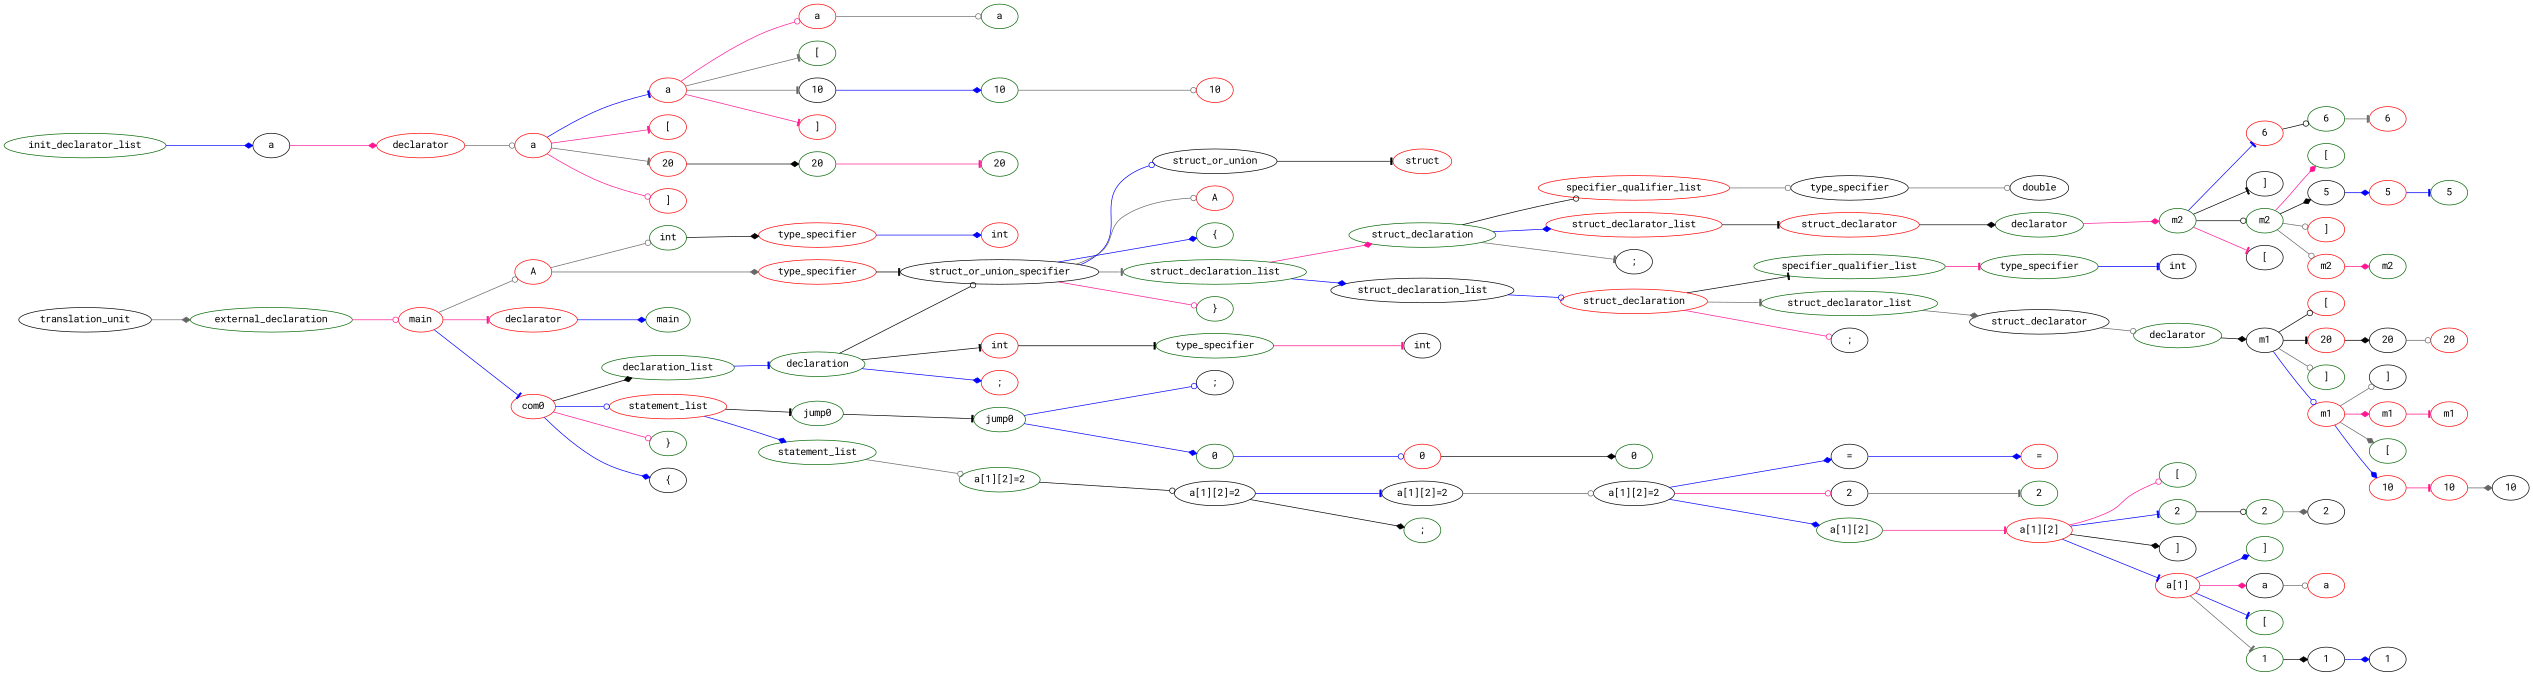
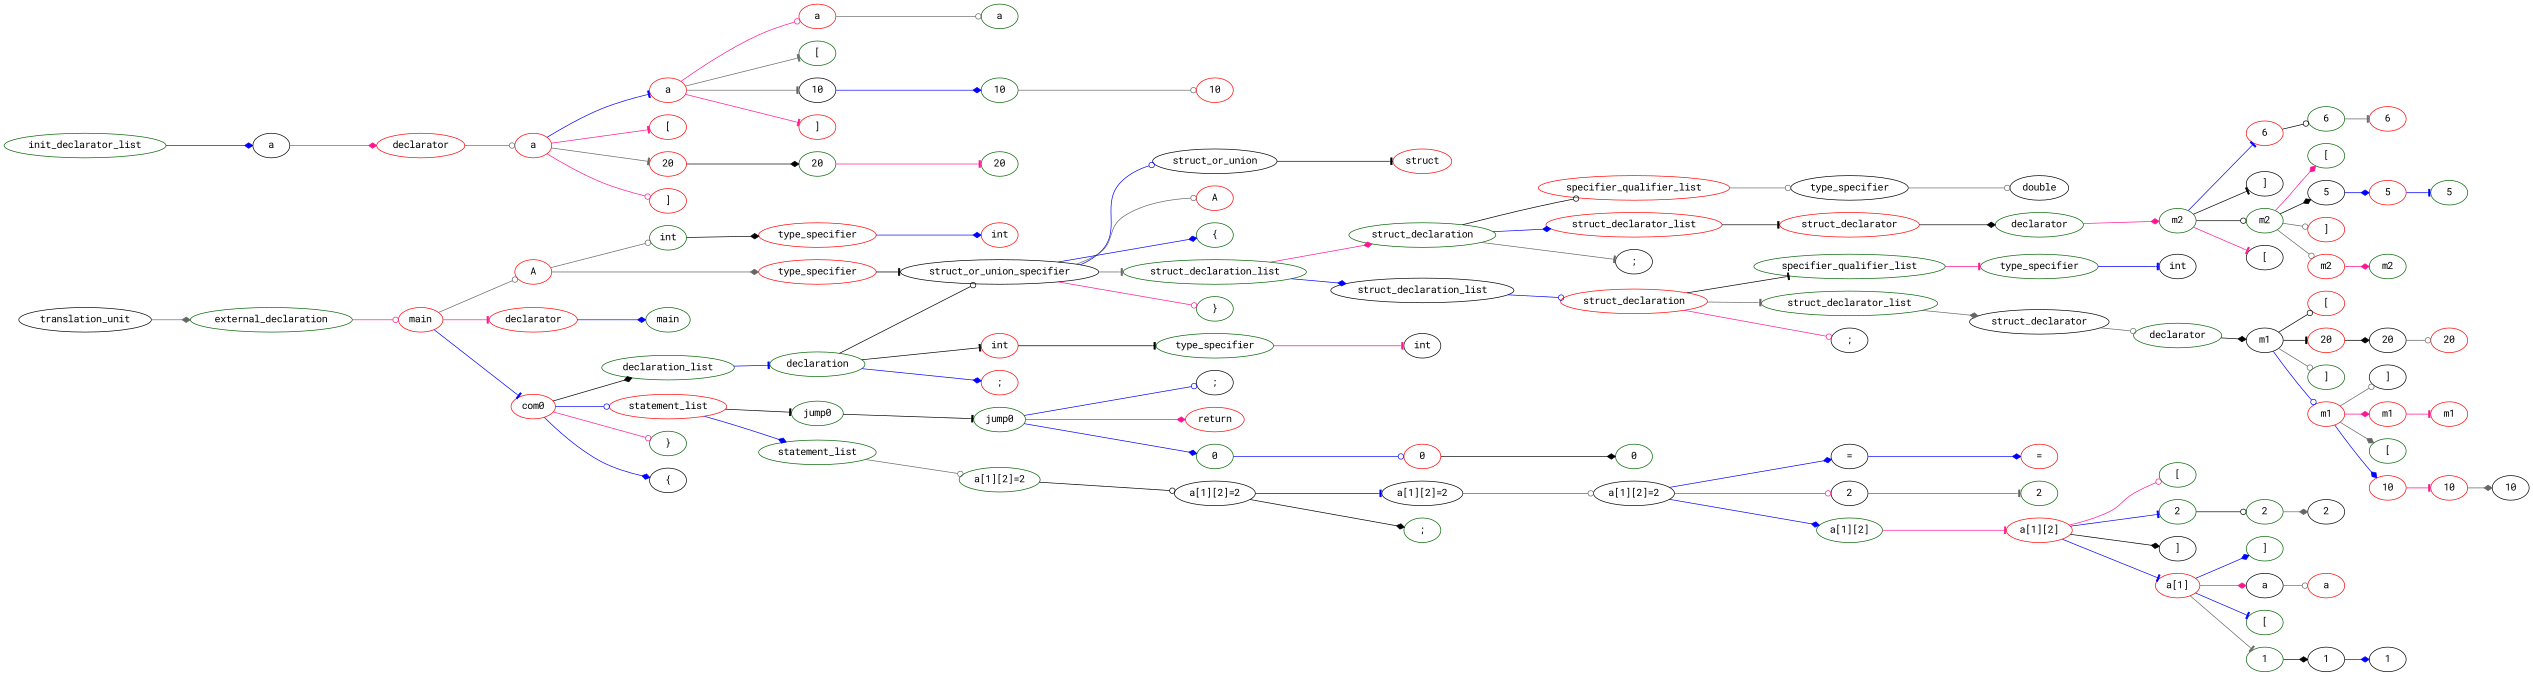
  digraph {
    fontname="Roboto Mono"
    rankdir=LR
    node [color=darkgreen fontname="Roboto Mono"]
    edge [arrowhead=diamond color=blue fontname="Roboto Mono"]
    n1 [color=black label=translation_unit]
    n2 [label=external_declaration]
    n3 [color=red label=main]
    n4 [color=red label=A]
    n5 [color=red label=declarator]
    n6 [color=red label=com0]
    n7 [color=red label=type_specifier]
    n8 [label=int]
    n9 [label=main]
    n10 [color=black label="{"]
    n11 [label=declaration_list]
    n12 [color=red label=statement_list]
    n13 [label="}"]
    n14 [color=black label=struct_or_union_specifier]
    n15 [color=red label=type_specifier]
    n16 [color=black label=struct_or_union]
    n17 [color=red label=A]
    n18 [label="{"]
    n19 [label=struct_declaration_list]
    n20 [label="}"]
    n21 [color=red label=struct]
    n22 [color=black label=struct_declaration_list]
    n23 [label=struct_declaration]
    n24 [color=red label=struct_declaration]
    n25 [color=red label=specifier_qualifier_list]
    n26 [color=red label=struct_declarator_list]
    n27 [color=black label=";"]
    n28 [label=specifier_qualifier_list]
    n29 [label=struct_declarator_list]
    n30 [color=black label=";"]
    n31 [label=type_specifier]
    n32 [color=black label=struct_declarator]
    n33 [color=black label=int]
    n34 [label=declarator]
    n35 [color=black label=m1]
    n36 [color=red label=m1]
    n37 [color=red label="["]
    n38 [color=red label=20]
    n39 [label="]"]
    n40 [color=red label=m1]
    n41 [label="["]
    n42 [color=red label=10]
    n43 [color=black label="]"]
    n44 [color=black label=20]
    n45 [color=red label=m1]
    n46 [color=red label=10]
    n47 [color=black label=10]
    n48 [color=red label=20]
    n49 [color=black label=type_specifier]
    n50 [color=red label=struct_declarator]
    n51 [color=black label=double]
    n52 [label=declarator]
    n53 [label=m2]
    n54 [label=m2]
    n55 [color=black label="["]
    n56 [color=red label=6]
    n57 [color=black label="]"]
    n58 [color=red label=m2]
    n59 [label="["]
    n60 [color=black label=5]
    n61 [color=red label="]"]
    n62 [label=6]
    n63 [label=m2]
    n64 [color=red label=5]
    n65 [label=5]
    n66 [color=red label=6]
    n67 [color=red label=int]
    n68 [label=declaration]
    n69 [label=statement_list]
    n70 [label=jump0]
    n71 [color=red label=int]
    n72 [color=red label=";"]
    n73 [label=type_specifier]
    n74 [label=init_declarator_list]
    n75 [color=black label=a]
    n76 [color=black label=int]
    n77 [color=red label=declarator]
    n78 [color=red label=a]
    n79 [color=red label=a]
    n80 [color=red label="["]
    n81 [color=red label=20]
    n82 [color=red label="]"]
    n83 [color=red label=a]
    n84 [label="["]
    n85 [color=black label=10]
    n86 [color=red label="]"]
    n87 [label=20]
    n88 [label=a]
    n89 [label=10]
    n90 [color=red label=10]
    n91 [label=20]
    n92 [label="a[1][2]=2"]
    n93 [label=jump0]
    n94 [color=black label="a[1][2]=2"]
    n95 [color=black label="a[1][2]=2"]
    n96 [label=";"]
    n97 [color=black label="a[1][2]=2"]
    n98 [label="a[1][2]"]
    n99 [color=black label="="]
    n100 [color=black label=2]
    n101 [color=red label="a[1][2]"]
    n102 [color=red label="="]
    n103 [label=2]
    n104 [color=red label="a[1]"]
    n105 [label="["]
    n106 [label=2]
    n107 [color=black label="]"]
    n108 [color=black label=a]
    n109 [label="["]
    n110 [label=1]
    n111 [label="]"]
    n112 [label=2]
    n113 [color=red label=a]
    n114 [color=black label=1]
    n115 [color=black label=1]
    n116 [color=black label=2]
+   n117 [color=red label=return]
    n118 [label=0]
    n119 [color=black label=";"]
    n120 [color=red label=0]
    n121 [label=0]
    n1 -> n2 [color=gray40]
    n2 -> n3 [arrowhead=odot color=deeppink]
    n3 -> n4 [arrowhead=odot color=gray40]
    n3 -> n5 [arrowhead=tee color=deeppink]
    n3 -> n6 [arrowhead=tee]
    n4 -> n7 [color=gray40]
    n4 -> n8 [arrowhead=odot color=gray40]
    n5 -> n9
    n6 -> n10
    n6 -> n11 [color=black]
    n6 -> n12 [arrowhead=odot]
    n6 -> n13 [arrowhead=odot color=deeppink]
    n7 -> n14 [arrowhead=tee color=black]
    n8 -> n15 [color=black]
    n11 -> n68 [arrowhead=tee]
    n12 -> n69
    n12 -> n70 [arrowhead=tee color=black]
    n14 -> n16 [arrowhead=odot]
    n14 -> n17 [arrowhead=odot color=gray40]
    n14 -> n18
    n14 -> n19 [arrowhead=tee color=gray40]
    n14 -> n20 [arrowhead=odot color=deeppink]
    n15 -> n67
    n16 -> n21 [arrowhead=tee color=black]
    n19 -> n22
    n19 -> n23 [color=deeppink]
    n22 -> n24 [arrowhead=odot]
    n23 -> n25 [arrowhead=odot color=black]
    n23 -> n26
    n23 -> n27 [arrowhead=tee color=gray40]
    n24 -> n28 [arrowhead=tee color=black]
    n24 -> n29 [arrowhead=tee color=gray40]
    n24 -> n30 [arrowhead=odot color=deeppink]
    n25 -> n49 [arrowhead=odot color=gray40]
    n26 -> n50 [arrowhead=tee color=black]
    n28 -> n31 [arrowhead=tee color=deeppink]
    n29 -> n32 [color=gray40]
    n31 -> n33 [arrowhead=tee]
    n32 -> n34 [arrowhead=odot color=gray40]
    n34 -> n35 [color=black]
    n35 -> n36 [arrowhead=odot]
    n35 -> n37 [arrowhead=odot color=black]
    n35 -> n38 [arrowhead=tee color=black]
    n35 -> n39 [arrowhead=odot color=gray40]
    n36 -> n40 [color=deeppink]
    n36 -> n41 [color=gray40]
    n36 -> n42
    n36 -> n43 [arrowhead=odot color=gray40]
    n38 -> n44 [color=black]
    n40 -> n45 [arrowhead=tee color=deeppink]
    n42 -> n46 [arrowhead=tee color=deeppink]
    n44 -> n48 [arrowhead=odot color=gray40]
    n46 -> n47 [color=gray40]
    n49 -> n51 [arrowhead=odot color=gray40]
    n50 -> n52 [color=black]
    n52 -> n53 [color=deeppink]
    n53 -> n54 [arrowhead=odot color=black]
    n53 -> n55 [arrowhead=tee color=deeppink]
    n53 -> n56 [arrowhead=tee]
    n53 -> n57 [arrowhead=tee color=black]
    n54 -> n58 [arrowhead=odot color=gray40]
    n54 -> n59 [color=deeppink]
    n54 -> n60 [color=black]
    n54 -> n61 [arrowhead=odot color=gray40]
    n56 -> n62 [arrowhead=odot color=black]
    n58 -> n63 [color=deeppink]
    n60 -> n64
    n62 -> n66 [arrowhead=tee color=gray40]
    n64 -> n65 [arrowhead=tee]
    n68 -> n14 [arrowhead=odot color=black]
    n68 -> n71 [arrowhead=tee color=black]
    n68 -> n72
    n69 -> n92 [arrowhead=odot color=gray40]
    n70 -> n93 [arrowhead=tee color=black]
    n71 -> n73 [arrowhead=tee color=black]
    n73 -> n76 [arrowhead=tee color=deeppink]
    n74 -> n75
    n75 -> n77 [color=deeppink]
    n77 -> n78 [arrowhead=odot color=gray40]
    n78 -> n79 [arrowhead=tee]
    n78 -> n80 [arrowhead=tee color=deeppink]
    n78 -> n81 [arrowhead=tee color=gray40]
    n78 -> n82 [arrowhead=odot color=deeppink]
    n79 -> n83 [arrowhead=odot color=deeppink]
    n79 -> n84 [arrowhead=tee color=gray40]
    n79 -> n85 [arrowhead=tee color=gray40]
    n79 -> n86 [arrowhead=tee color=deeppink]
    n81 -> n87 [color=black]
    n83 -> n88 [arrowhead=odot color=gray40]
    n85 -> n89
    n87 -> n91 [arrowhead=tee color=deeppink]
    n89 -> n90 [arrowhead=odot color=gray40]
    n92 -> n94 [arrowhead=odot color=black]
+   n93 -> n117 [color=deeppink]
    n93 -> n118
    n93 -> n119 [arrowhead=odot]
    n94 -> n95 [arrowhead=tee]
    n94 -> n96 [color=black]
    n95 -> n97 [arrowhead=odot color=gray40]
    n97 -> n98
    n97 -> n99
    n97 -> n100 [arrowhead=odot color=deeppink]
    n98 -> n101 [arrowhead=tee color=deeppink]
    n99 -> n102
    n100 -> n103 [arrowhead=tee color=gray40]
    n101 -> n104 [arrowhead=tee]
    n101 -> n105 [arrowhead=odot color=deeppink]
    n101 -> n106 [arrowhead=tee]
    n101 -> n107 [color=black]
    n104 -> n108 [color=deeppink]
    n104 -> n109 [arrowhead=tee]
    n104 -> n110 [arrowhead=tee color=gray40]
    n104 -> n111
    n106 -> n112 [arrowhead=odot color=black]
    n108 -> n113 [arrowhead=odot color=gray40]
    n110 -> n114 [color=black]
    n112 -> n116 [color=gray40]
    n114 -> n115
    n118 -> n120 [arrowhead=odot]
    n120 -> n121 [color=black]
  }
